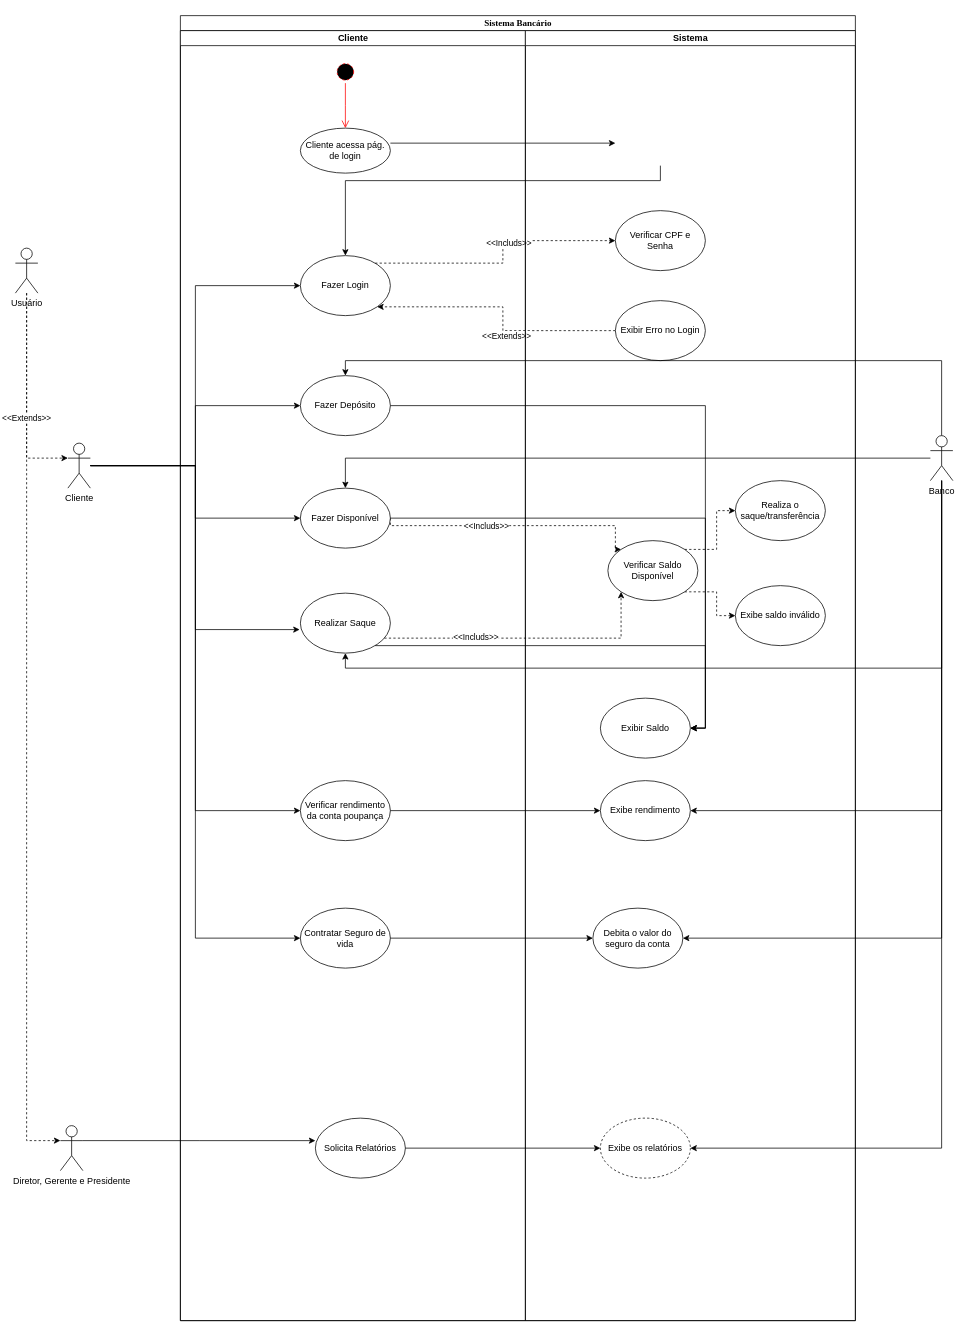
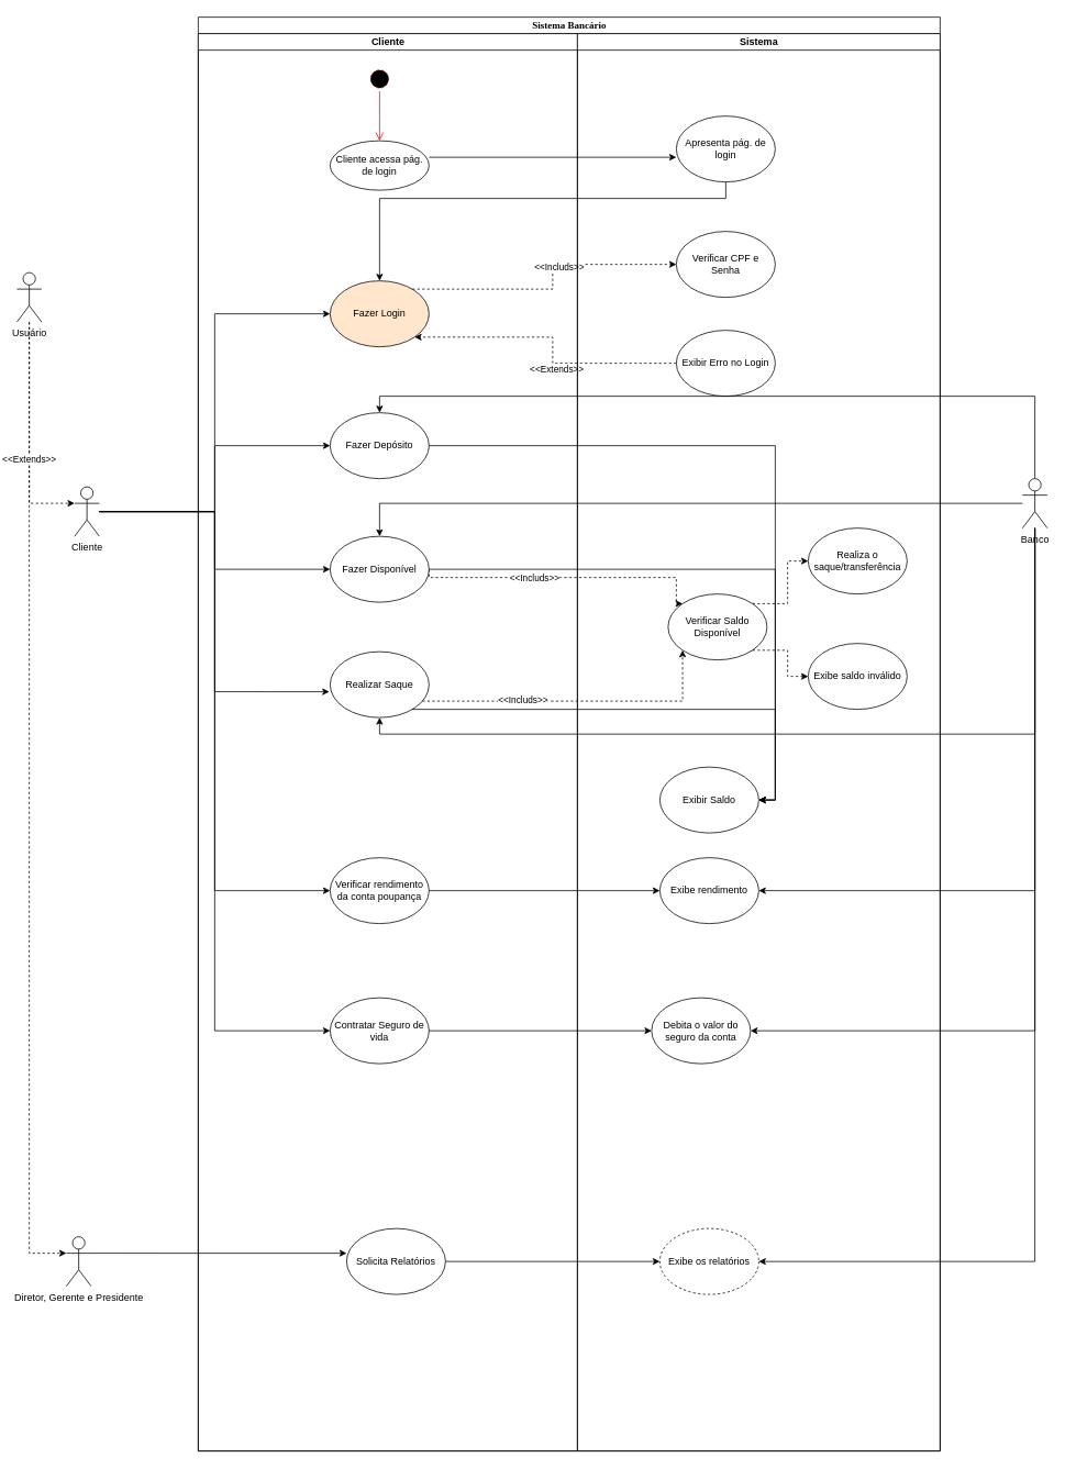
  <mxCell id="0" />
  <mxCell id="1" parent="0" />
  <mxCell id="2" style="edgeStyle=orthogonalEdgeStyle;rounded=0;orthogonalLoop=1;jettySize=auto;html=1;entryX=0;entryY=0.5;entryDx=0;entryDy=0;" parent="1" source="8" target="19" edge="1"><mxGeometry relative="1" as="geometry" /></mxCell>
  <mxCell id="3" style="edgeStyle=orthogonalEdgeStyle;rounded=0;orthogonalLoop=1;jettySize=auto;html=1;entryX=0;entryY=0.5;entryDx=0;entryDy=0;" parent="1" source="8" target="20" edge="1"><mxGeometry relative="1" as="geometry" /></mxCell>
  <mxCell id="4" style="edgeStyle=orthogonalEdgeStyle;rounded=0;orthogonalLoop=1;jettySize=auto;html=1;" parent="1" source="8" target="22" edge="1"><mxGeometry relative="1" as="geometry" /></mxCell>
  <mxCell id="5" style="edgeStyle=orthogonalEdgeStyle;rounded=0;orthogonalLoop=1;jettySize=auto;html=1;entryX=-0.008;entryY=0.608;entryDx=0;entryDy=0;entryPerimeter=0;" parent="1" source="8" target="21" edge="1"><mxGeometry relative="1" as="geometry" /></mxCell>
  <mxCell id="6" style="edgeStyle=orthogonalEdgeStyle;rounded=0;orthogonalLoop=1;jettySize=auto;html=1;entryX=0;entryY=0.5;entryDx=0;entryDy=0;" edge="1" parent="1" source="8" target="26"><mxGeometry relative="1" as="geometry"><mxPoint x="260" y="1000" as="targetPoint" /></mxGeometry></mxCell>
  <mxCell id="7" style="edgeStyle=orthogonalEdgeStyle;rounded=0;orthogonalLoop=1;jettySize=auto;html=1;entryX=0;entryY=0.5;entryDx=0;entryDy=0;" edge="1" parent="1" source="8" target="27"><mxGeometry relative="1" as="geometry" /></mxCell>
  <mxCell id="8" value="Cliente" style="shape=umlActor;verticalLabelPosition=bottom;verticalAlign=top;html=1;outlineConnect=0;" parent="1" vertex="1"><mxGeometry x="90" y="590" width="30" height="60" as="geometry" /></mxCell>
  <mxCell id="9" value="Sistema Bancário" style="swimlane;html=1;childLayout=stackLayout;startSize=20;rounded=0;shadow=0;comic=0;labelBackgroundColor=none;strokeWidth=1;fontFamily=Verdana;fontSize=12;align=center;" parent="1" vertex="1"><mxGeometry x="240" y="20" width="900" height="1740" as="geometry" /></mxCell>
  <mxCell id="10" style="edgeStyle=orthogonalEdgeStyle;rounded=0;orthogonalLoop=1;jettySize=auto;html=1;entryX=0;entryY=0.5;entryDx=0;entryDy=0;dashed=1;" parent="9" source="19" target="30" edge="1"><mxGeometry relative="1" as="geometry"><Array as="points"><mxPoint x="430" y="330" /><mxPoint x="430" y="300" /></Array></mxGeometry></mxCell>
  <mxCell id="11" value="&amp;lt;&amp;lt;Includs&amp;gt;&amp;gt;" style="edgeLabel;html=1;align=center;verticalAlign=middle;resizable=0;points=[];" parent="10" vertex="1" connectable="0"><mxGeometry x="0.188" y="-2" relative="1" as="geometry"><mxPoint as="offset" /></mxGeometry></mxCell>
  <mxCell id="12" style="edgeStyle=orthogonalEdgeStyle;rounded=0;orthogonalLoop=1;jettySize=auto;html=1;entryX=1;entryY=1;entryDx=0;entryDy=0;dashed=1;" parent="9" source="31" target="19" edge="1"><mxGeometry relative="1" as="geometry" /></mxCell>
  <mxCell id="13" value="&amp;lt;&amp;lt;Extends&amp;gt;&amp;gt;" style="edgeLabel;html=1;align=center;verticalAlign=middle;resizable=0;points=[];" parent="12" vertex="1" connectable="0"><mxGeometry x="-0.166" y="6" relative="1" as="geometry"><mxPoint as="offset" /></mxGeometry></mxCell>
  <mxCell id="14" style="edgeStyle=orthogonalEdgeStyle;rounded=0;orthogonalLoop=1;jettySize=auto;html=1;entryX=0;entryY=0;entryDx=0;entryDy=0;dashed=1;exitX=1;exitY=0.5;exitDx=0;exitDy=0;" parent="9" source="22" target="32" edge="1"><mxGeometry relative="1" as="geometry"><mxPoint x="320" y="690" as="sourcePoint" /><Array as="points"><mxPoint x="280" y="680" /><mxPoint x="580" y="680" /><mxPoint x="580" y="712" /></Array></mxGeometry></mxCell>
  <mxCell id="15" value="&amp;lt;&amp;lt;Includs&amp;gt;&amp;gt;" style="edgeLabel;html=1;align=center;verticalAlign=middle;resizable=0;points=[];" parent="14" vertex="1" connectable="0"><mxGeometry x="-0.215" relative="1" as="geometry"><mxPoint as="offset" /></mxGeometry></mxCell>
  <mxCell id="16" style="edgeStyle=orthogonalEdgeStyle;rounded=0;orthogonalLoop=1;jettySize=auto;html=1;entryX=0;entryY=1;entryDx=0;entryDy=0;dashed=1;" parent="9" source="21" target="32" edge="1"><mxGeometry relative="1" as="geometry"><mxPoint x="320" y="850" as="sourcePoint" /><Array as="points"><mxPoint x="588" y="830" /></Array></mxGeometry></mxCell>
  <mxCell id="17" value="&amp;lt;&amp;lt;Includs&amp;gt;&amp;gt;" style="edgeLabel;html=1;align=center;verticalAlign=middle;resizable=0;points=[];" parent="16" vertex="1" connectable="0"><mxGeometry x="-0.355" y="2" relative="1" as="geometry"><mxPoint as="offset" /></mxGeometry></mxCell>
  <mxCell id="18" value="Cliente" style="swimlane;html=1;startSize=20;" parent="9" vertex="1"><mxGeometry y="20" width="460" height="1720" as="geometry" /></mxCell>
- <mxCell id="19" value="Fazer Login" style="ellipse;whiteSpace=wrap;html=1;" parent="18" vertex="1"><mxGeometry x="160" y="300" width="120" height="80" as="geometry" /></mxCell>
+ <mxCell id="19" value="Fazer Login" style="ellipse;whiteSpace=wrap;html=1;fillColor=#ffe6cc;" parent="18" vertex="1"><mxGeometry x="160" y="300" width="120" height="80" as="geometry" /></mxCell>
  <mxCell id="20" value="Fazer Depósito" style="ellipse;whiteSpace=wrap;html=1;" parent="18" vertex="1"><mxGeometry x="160" y="460" width="120" height="80" as="geometry" /></mxCell>
  <mxCell id="21" value="Realizar Saque" style="ellipse;whiteSpace=wrap;html=1;" parent="18" vertex="1"><mxGeometry x="160" y="750" width="120" height="80" as="geometry" /></mxCell>
  <mxCell id="22" value="Fazer Disponível" style="ellipse;whiteSpace=wrap;html=1;" parent="18" vertex="1"><mxGeometry x="160" y="610" width="120" height="80" as="geometry" /></mxCell>
  <mxCell id="23" value="" style="ellipse;html=1;shape=startState;fillColor=#000000;strokeColor=#ff0000;dashed=1;" parent="18" vertex="1"><mxGeometry x="205" y="40" width="30" height="30" as="geometry" /></mxCell>
  <mxCell id="24" value="" style="edgeStyle=orthogonalEdgeStyle;html=1;verticalAlign=bottom;endArrow=open;endSize=8;strokeColor=#ff0000;rounded=0;" parent="18" source="23" edge="1"><mxGeometry relative="1" as="geometry"><mxPoint x="220" y="130" as="targetPoint" /></mxGeometry></mxCell>
  <mxCell id="25" value="&lt;span&gt;Cliente acessa pág. de login&lt;/span&gt;" style="ellipse;whiteSpace=wrap;html=1;" vertex="1" parent="18"><mxGeometry x="160" y="130" width="120" height="60" as="geometry" /></mxCell>
  <mxCell id="26" value="Verificar rendimento da conta poupança" style="ellipse;whiteSpace=wrap;html=1;" vertex="1" parent="18"><mxGeometry x="160" y="1000" width="120" height="80" as="geometry" /></mxCell>
  <mxCell id="27" value="Contratar Seguro de vida" style="ellipse;whiteSpace=wrap;html=1;" vertex="1" parent="18"><mxGeometry x="160" y="1170" width="120" height="80" as="geometry" /></mxCell>
  <mxCell id="28" value="Solicita Relatórios" style="ellipse;whiteSpace=wrap;html=1;" vertex="1" parent="18"><mxGeometry x="180" y="1450" width="120" height="80" as="geometry" /></mxCell>
  <mxCell id="29" value="Sistema" style="swimlane;html=1;startSize=20;" parent="9" vertex="1"><mxGeometry x="460" y="20" width="440" height="1720" as="geometry" /></mxCell>
  <mxCell id="30" value="Verificar CPF e Senha" style="ellipse;whiteSpace=wrap;html=1;" parent="29" vertex="1"><mxGeometry x="120" y="240" width="120" height="80" as="geometry" /></mxCell>
  <mxCell id="31" value="Exibir Erro no Login" style="ellipse;whiteSpace=wrap;html=1;" parent="29" vertex="1"><mxGeometry x="120" y="360" width="120" height="80" as="geometry" /></mxCell>
  <mxCell id="32" value="Verificar Saldo Disponível" style="ellipse;whiteSpace=wrap;html=1;" parent="29" vertex="1"><mxGeometry x="110" y="680" width="120" height="80" as="geometry" /></mxCell>
  <mxCell id="33" value="Exibir Saldo" style="ellipse;whiteSpace=wrap;html=1;" parent="29" vertex="1"><mxGeometry x="100" y="890" width="120" height="80" as="geometry" /></mxCell>
+ <mxCell id="34" value="&lt;span&gt;Apresenta pág. de login&lt;/span&gt;" style="ellipse;whiteSpace=wrap;html=1;" vertex="1" parent="29"><mxGeometry x="120" y="100" width="120" height="80" as="geometry" /></mxCell>
  <mxCell id="35" value="Exibe rendimento" style="ellipse;whiteSpace=wrap;html=1;" vertex="1" parent="29"><mxGeometry x="100" y="1000" width="120" height="80" as="geometry" /></mxCell>
  <mxCell id="36" value="Debita o valor do seguro da conta" style="ellipse;whiteSpace=wrap;html=1;" vertex="1" parent="29"><mxGeometry x="90" y="1170" width="120" height="80" as="geometry" /></mxCell>
  <mxCell id="37" value="Realiza o saque/transferência" style="ellipse;whiteSpace=wrap;html=1;" vertex="1" parent="29"><mxGeometry x="280" y="600" width="120" height="80" as="geometry" /></mxCell>
  <mxCell id="38" style="edgeStyle=orthogonalEdgeStyle;rounded=0;orthogonalLoop=1;jettySize=auto;html=1;exitX=1;exitY=0;exitDx=0;exitDy=0;entryX=0;entryY=0.5;entryDx=0;entryDy=0;dashed=1;" edge="1" parent="29" source="32" target="37"><mxGeometry relative="1" as="geometry"><mxPoint x="260" y="640" as="targetPoint" /></mxGeometry></mxCell>
  <mxCell id="39" value="Exibe saldo inválido" style="ellipse;whiteSpace=wrap;html=1;" vertex="1" parent="29"><mxGeometry x="280" y="740" width="120" height="80" as="geometry" /></mxCell>
  <mxCell id="40" style="edgeStyle=orthogonalEdgeStyle;rounded=0;orthogonalLoop=1;jettySize=auto;html=1;exitX=1;exitY=1;exitDx=0;exitDy=0;entryX=0;entryY=0.5;entryDx=0;entryDy=0;dashed=1;" edge="1" parent="29" source="32" target="39"><mxGeometry relative="1" as="geometry"><mxPoint x="270" y="780" as="targetPoint" /></mxGeometry></mxCell>
  <mxCell id="41" value="Exibe os relatórios" style="ellipse;whiteSpace=wrap;html=1;dashed=1;" vertex="1" parent="29"><mxGeometry x="100" y="1450" width="120" height="80" as="geometry" /></mxCell>
  <mxCell id="42" style="edgeStyle=orthogonalEdgeStyle;rounded=0;orthogonalLoop=1;jettySize=auto;html=1;" parent="9" edge="1"><mxGeometry relative="1" as="geometry"><mxPoint x="580" y="170" as="targetPoint" /><mxPoint x="280" y="170" as="sourcePoint" /></mxGeometry></mxCell>
  <mxCell id="43" style="edgeStyle=orthogonalEdgeStyle;rounded=0;orthogonalLoop=1;jettySize=auto;html=1;" parent="9" target="19" edge="1"><mxGeometry relative="1" as="geometry"><Array as="points"><mxPoint x="640" y="220" /><mxPoint x="220" y="220" /></Array><mxPoint x="640" y="200" as="sourcePoint" /></mxGeometry></mxCell>
  <mxCell id="44" style="edgeStyle=orthogonalEdgeStyle;rounded=0;orthogonalLoop=1;jettySize=auto;html=1;entryX=1;entryY=0.5;entryDx=0;entryDy=0;" parent="9" source="20" target="33" edge="1"><mxGeometry relative="1" as="geometry" /></mxCell>
  <mxCell id="45" style="edgeStyle=orthogonalEdgeStyle;rounded=0;orthogonalLoop=1;jettySize=auto;html=1;entryX=1;entryY=0.5;entryDx=0;entryDy=0;" parent="9" source="22" target="33" edge="1"><mxGeometry relative="1" as="geometry" /></mxCell>
  <mxCell id="46" style="edgeStyle=orthogonalEdgeStyle;rounded=0;orthogonalLoop=1;jettySize=auto;html=1;entryX=1;entryY=0.5;entryDx=0;entryDy=0;" parent="9" source="21" target="33" edge="1"><mxGeometry relative="1" as="geometry"><Array as="points"><mxPoint x="700" y="840" /><mxPoint x="700" y="950" /></Array></mxGeometry></mxCell>
  <mxCell id="47" style="edgeStyle=orthogonalEdgeStyle;rounded=0;orthogonalLoop=1;jettySize=auto;html=1;" edge="1" parent="9" source="26" target="35"><mxGeometry relative="1" as="geometry"><mxPoint x="480" y="1060" as="targetPoint" /></mxGeometry></mxCell>
  <mxCell id="48" style="edgeStyle=orthogonalEdgeStyle;rounded=0;orthogonalLoop=1;jettySize=auto;html=1;entryX=0;entryY=0.5;entryDx=0;entryDy=0;" edge="1" parent="9" source="27" target="36"><mxGeometry relative="1" as="geometry"><mxPoint x="540" y="1230" as="targetPoint" /></mxGeometry></mxCell>
  <mxCell id="49" style="edgeStyle=orthogonalEdgeStyle;rounded=0;orthogonalLoop=1;jettySize=auto;html=1;entryX=0;entryY=0.5;entryDx=0;entryDy=0;" edge="1" parent="9" source="28" target="41"><mxGeometry relative="1" as="geometry" /></mxCell>
  <mxCell id="50" style="edgeStyle=orthogonalEdgeStyle;rounded=0;orthogonalLoop=1;jettySize=auto;html=1;entryX=0.5;entryY=0;entryDx=0;entryDy=0;" parent="1" source="56" target="20" edge="1"><mxGeometry relative="1" as="geometry"><mxPoint x="1180" y="612.857" as="targetPoint" /><Array as="points"><mxPoint x="1255" y="480" /><mxPoint x="460" y="480" /></Array></mxGeometry></mxCell>
  <mxCell id="51" style="edgeStyle=orthogonalEdgeStyle;rounded=0;orthogonalLoop=1;jettySize=auto;html=1;" parent="1" source="56" target="22" edge="1"><mxGeometry relative="1" as="geometry" /></mxCell>
  <mxCell id="52" style="edgeStyle=orthogonalEdgeStyle;rounded=0;orthogonalLoop=1;jettySize=auto;html=1;entryX=0.5;entryY=1;entryDx=0;entryDy=0;" parent="1" source="56" target="21" edge="1"><mxGeometry relative="1" as="geometry"><Array as="points"><mxPoint x="1255" y="890" /><mxPoint x="460" y="890" /></Array></mxGeometry></mxCell>
  <mxCell id="53" style="edgeStyle=orthogonalEdgeStyle;rounded=0;orthogonalLoop=1;jettySize=auto;html=1;entryX=1;entryY=0.5;entryDx=0;entryDy=0;" edge="1" parent="1" source="56" target="35"><mxGeometry relative="1" as="geometry"><Array as="points"><mxPoint x="1255" y="1080" /></Array></mxGeometry></mxCell>
  <mxCell id="54" style="edgeStyle=orthogonalEdgeStyle;rounded=0;orthogonalLoop=1;jettySize=auto;html=1;entryX=1;entryY=0.5;entryDx=0;entryDy=0;" edge="1" parent="1" source="56" target="36"><mxGeometry relative="1" as="geometry"><Array as="points"><mxPoint x="1255" y="1250" /></Array></mxGeometry></mxCell>
  <mxCell id="55" style="edgeStyle=orthogonalEdgeStyle;rounded=0;orthogonalLoop=1;jettySize=auto;html=1;entryX=1;entryY=0.5;entryDx=0;entryDy=0;" edge="1" parent="1" source="56" target="41"><mxGeometry relative="1" as="geometry"><mxPoint x="960" y="1530" as="targetPoint" /><Array as="points"><mxPoint x="1255" y="1530" /></Array></mxGeometry></mxCell>
  <mxCell id="56" value="Banco" style="shape=umlActor;verticalLabelPosition=bottom;verticalAlign=top;html=1;outlineConnect=0;" parent="1" vertex="1"><mxGeometry x="1240" y="580" width="30" height="60" as="geometry" /></mxCell>
  <mxCell id="57" style="edgeStyle=orthogonalEdgeStyle;rounded=0;orthogonalLoop=1;jettySize=auto;html=1;exitX=1;exitY=0.333;exitDx=0;exitDy=0;exitPerimeter=0;" edge="1" parent="1" source="58"><mxGeometry relative="1" as="geometry"><mxPoint x="420" y="1520" as="targetPoint" /></mxGeometry></mxCell>
  <mxCell id="58" value="Diretor, Gerente e Presidente" style="shape=umlActor;verticalLabelPosition=bottom;verticalAlign=top;html=1;outlineConnect=0;" vertex="1" parent="1"><mxGeometry x="80" y="1500" width="30" height="60" as="geometry" /></mxCell>
  <mxCell id="59" style="edgeStyle=orthogonalEdgeStyle;rounded=0;orthogonalLoop=1;jettySize=auto;html=1;entryX=0;entryY=0.333;entryDx=0;entryDy=0;entryPerimeter=0;dashed=1;" edge="1" parent="1" source="62" target="58"><mxGeometry relative="1" as="geometry"><Array as="points"><mxPoint x="35" y="1520" /></Array></mxGeometry></mxCell>
  <mxCell id="60" style="edgeStyle=orthogonalEdgeStyle;rounded=0;orthogonalLoop=1;jettySize=auto;html=1;entryX=0;entryY=0.333;entryDx=0;entryDy=0;entryPerimeter=0;dashed=1;" edge="1" parent="1" source="62" target="8"><mxGeometry relative="1" as="geometry"><mxPoint x="35" y="610" as="targetPoint" /><Array as="points"><mxPoint x="35" y="610" /></Array></mxGeometry></mxCell>
  <mxCell id="61" value="&amp;lt;&amp;lt;Extends&amp;gt;&amp;gt;" style="edgeLabel;html=1;align=center;verticalAlign=middle;resizable=0;points=[];" vertex="1" connectable="0" parent="60"><mxGeometry x="0.207" y="-1" relative="1" as="geometry"><mxPoint as="offset" /></mxGeometry></mxCell>
  <mxCell id="62" value="Usuário" style="shape=umlActor;verticalLabelPosition=bottom;verticalAlign=top;html=1;outlineConnect=0;" vertex="1" parent="1"><mxGeometry x="20" y="330" width="30" height="60" as="geometry" /></mxCell>
